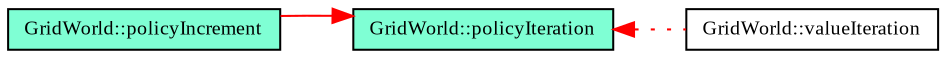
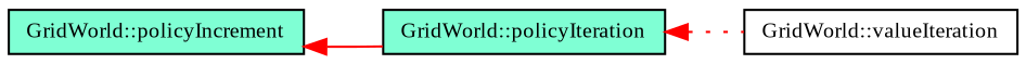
  digraph {
    fontname="Liberation Serif"
    rankdir=LR
    node [color=black fillcolor=aquamarine fontname="Liberation Serif" fontsize=10 shape=record style=filled]
    edge [color=red dir=back fontname="Liberation Serif" fontsize=10 labelfontname=Helvetica labelfontsize=10]
    n1 [fontcolor=black height=0.2 label="GridWorld::policyIncrement" width=0.4]
    n2 [height=0.2 label="GridWorld::policyIteration" width=0.4]
    n3 [fillcolor=white height=0.2 label="GridWorld::valueIteration" width=0.4]
-   n2 -> n1 [style=solid]
+   n1 -> n2 [style=solid]
    n2 -> n3 [style=dotted]
  }
